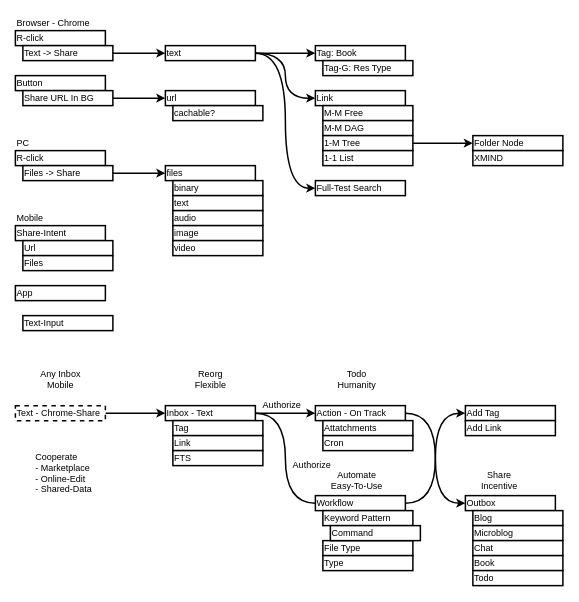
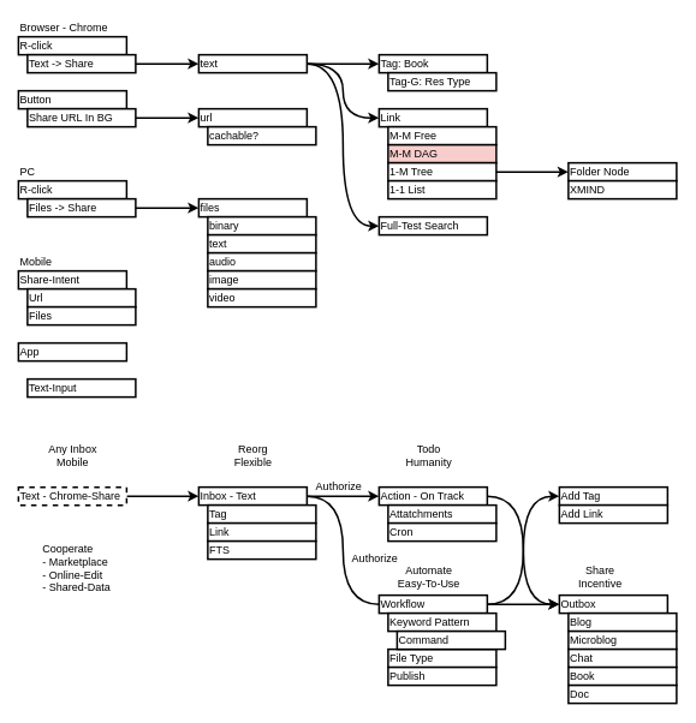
  <mxCell id="0" />
  <mxCell id="1" parent="0" />
  <mxCell id="2" value="url" style="rounded=0;whiteSpace=wrap;html=1;align=left;strokeWidth=2;fontStyle=0" vertex="1" parent="1"><mxGeometry x="220" y="120" width="120" height="20" as="geometry" /></mxCell>
  <mxCell id="3" value="" style="edgeStyle=orthogonalEdgeStyle;curved=1;rounded=0;orthogonalLoop=1;jettySize=auto;html=1;strokeWidth=2;fontStyle=0" edge="1" parent="1" source="6" target="15"><mxGeometry relative="1" as="geometry" /></mxCell>
  <mxCell id="4" style="edgeStyle=orthogonalEdgeStyle;curved=1;rounded=0;orthogonalLoop=1;jettySize=auto;html=1;exitX=1;exitY=0.5;exitDx=0;exitDy=0;entryX=0;entryY=0.5;entryDx=0;entryDy=0;strokeWidth=2;" edge="1" parent="1" source="6" target="27"><mxGeometry relative="1" as="geometry" /></mxCell>
  <mxCell id="5" style="edgeStyle=orthogonalEdgeStyle;curved=1;rounded=0;orthogonalLoop=1;jettySize=auto;html=1;exitX=1;exitY=0.5;exitDx=0;exitDy=0;entryX=0;entryY=0.5;entryDx=0;entryDy=0;strokeWidth=2;" edge="1" parent="1" source="6" target="33"><mxGeometry relative="1" as="geometry" /></mxCell>
  <mxCell id="6" value="text" style="rounded=0;whiteSpace=wrap;html=1;align=left;strokeWidth=2;fontStyle=0" vertex="1" parent="1"><mxGeometry x="220" y="60" width="120" height="20" as="geometry" /></mxCell>
  <mxCell id="7" value="R-click" style="rounded=0;whiteSpace=wrap;html=1;align=left;strokeWidth=2;fontStyle=0" vertex="1" parent="1"><mxGeometry x="20" y="40" width="120" height="20" as="geometry" /></mxCell>
  <mxCell id="8" value="files" style="rounded=0;whiteSpace=wrap;html=1;align=left;strokeWidth=2;fontStyle=0" vertex="1" parent="1"><mxGeometry x="220" y="220" width="120" height="20" as="geometry" /></mxCell>
  <mxCell id="9" value="Browser - Chrome" style="text;html=1;align=left;verticalAlign=middle;resizable=0;points=[];autosize=1;fontStyle=0;strokeWidth=2;" vertex="1" parent="1"><mxGeometry x="20" y="20" width="110" height="20" as="geometry" /></mxCell>
  <mxCell id="10" style="edgeStyle=orthogonalEdgeStyle;curved=1;rounded=0;orthogonalLoop=1;jettySize=auto;html=1;exitX=1;exitY=0.5;exitDx=0;exitDy=0;strokeWidth=2;fontStyle=0" edge="1" parent="1" source="11" target="6"><mxGeometry relative="1" as="geometry" /></mxCell>
  <mxCell id="11" value="Text -&amp;gt; Share" style="rounded=0;whiteSpace=wrap;html=1;align=left;strokeWidth=2;fontStyle=0" vertex="1" parent="1"><mxGeometry x="30" y="60" width="120" height="20" as="geometry" /></mxCell>
  <mxCell id="12" value="Button" style="rounded=0;whiteSpace=wrap;html=1;align=left;strokeWidth=2;fontStyle=0" vertex="1" parent="1"><mxGeometry x="20" y="100" width="120" height="20" as="geometry" /></mxCell>
  <mxCell id="13" style="edgeStyle=orthogonalEdgeStyle;rounded=0;orthogonalLoop=1;jettySize=auto;html=1;exitX=1;exitY=0.5;exitDx=0;exitDy=0;entryX=0;entryY=0.5;entryDx=0;entryDy=0;curved=1;strokeWidth=2;fontStyle=0" edge="1" parent="1" source="14" target="2"><mxGeometry relative="1" as="geometry" /></mxCell>
  <mxCell id="14" value="Share URL In BG" style="rounded=0;whiteSpace=wrap;html=1;align=left;strokeWidth=2;fontStyle=0" vertex="1" parent="1"><mxGeometry x="30" y="120" width="120" height="20" as="geometry" /></mxCell>
  <mxCell id="15" value="Tag: Book" style="rounded=0;whiteSpace=wrap;html=1;align=left;strokeWidth=2;fontStyle=0" vertex="1" parent="1"><mxGeometry x="420" y="60" width="120" height="20" as="geometry" /></mxCell>
  <mxCell id="16" value="Tag-G: Res Type" style="rounded=0;whiteSpace=wrap;html=1;align=left;strokeWidth=2;fontStyle=0" vertex="1" parent="1"><mxGeometry x="430" y="80" width="120" height="20" as="geometry" /></mxCell>
  <mxCell id="17" value="PC" style="text;html=1;align=left;verticalAlign=middle;resizable=0;points=[];autosize=1;fontStyle=0;strokeWidth=2;" vertex="1" parent="1"><mxGeometry x="20" y="180" width="30" height="20" as="geometry" /></mxCell>
  <mxCell id="18" value="R-click" style="rounded=0;whiteSpace=wrap;html=1;align=left;strokeWidth=2;fontStyle=0" vertex="1" parent="1"><mxGeometry x="20" y="200" width="120" height="20" as="geometry" /></mxCell>
  <mxCell id="19" style="edgeStyle=orthogonalEdgeStyle;curved=1;rounded=0;orthogonalLoop=1;jettySize=auto;html=1;exitX=1;exitY=0.5;exitDx=0;exitDy=0;entryX=0;entryY=0.5;entryDx=0;entryDy=0;strokeWidth=2;fontStyle=0" edge="1" parent="1" source="20" target="8"><mxGeometry relative="1" as="geometry" /></mxCell>
  <mxCell id="20" value="Files -&amp;gt; Share" style="rounded=0;whiteSpace=wrap;html=1;align=left;strokeWidth=2;fontStyle=0" vertex="1" parent="1"><mxGeometry x="30" y="220" width="120" height="20" as="geometry" /></mxCell>
  <mxCell id="21" value="Share-Intent" style="rounded=0;whiteSpace=wrap;html=1;align=left;strokeWidth=2;fontStyle=0" vertex="1" parent="1"><mxGeometry x="20" y="300" width="120" height="20" as="geometry" /></mxCell>
  <mxCell id="22" value="Mobile" style="text;html=1;align=left;verticalAlign=middle;resizable=0;points=[];autosize=1;fontStyle=0;strokeWidth=2;" vertex="1" parent="1"><mxGeometry x="20" y="280" width="50" height="20" as="geometry" /></mxCell>
  <mxCell id="23" value="Url" style="rounded=0;whiteSpace=wrap;html=1;align=left;strokeWidth=2;fontStyle=0" vertex="1" parent="1"><mxGeometry x="30" y="320" width="120" height="20" as="geometry" /></mxCell>
  <mxCell id="24" value="Files" style="rounded=0;whiteSpace=wrap;html=1;align=left;strokeWidth=2;fontStyle=0" vertex="1" parent="1"><mxGeometry x="30" y="340" width="120" height="20" as="geometry" /></mxCell>
  <mxCell id="25" value="App" style="rounded=0;whiteSpace=wrap;html=1;align=left;strokeWidth=2;fontStyle=0" vertex="1" parent="1"><mxGeometry x="20" y="380" width="120" height="20" as="geometry" /></mxCell>
  <mxCell id="26" value="Text-Input" style="rounded=0;whiteSpace=wrap;html=1;align=left;strokeWidth=2;fontStyle=0" vertex="1" parent="1"><mxGeometry x="30" y="420" width="120" height="20" as="geometry" /></mxCell>
  <mxCell id="27" value="Link" style="rounded=0;whiteSpace=wrap;html=1;align=left;strokeWidth=2;fontStyle=0" vertex="1" parent="1"><mxGeometry x="420" y="120" width="120" height="20" as="geometry" /></mxCell>
  <mxCell id="28" value="M-M Free" style="rounded=0;whiteSpace=wrap;html=1;align=left;strokeWidth=2;fontStyle=0" vertex="1" parent="1"><mxGeometry x="430" y="140" width="120" height="20" as="geometry" /></mxCell>
- <mxCell id="29" value="M-M DAG" style="rounded=0;whiteSpace=wrap;html=1;align=left;strokeWidth=2;fontStyle=0" vertex="1" parent="1"><mxGeometry x="430" y="160" width="120" height="20" as="geometry" /></mxCell>
+ <mxCell id="29" value="M-M DAG" style="rounded=0;whiteSpace=wrap;html=1;align=left;strokeWidth=2;fontStyle=0;fillColor=#f8cecc;" vertex="1" parent="1"><mxGeometry x="430" y="160" width="120" height="20" as="geometry" /></mxCell>
  <mxCell id="30" value="" style="edgeStyle=orthogonalEdgeStyle;curved=1;rounded=0;orthogonalLoop=1;jettySize=auto;html=1;strokeWidth=2;" edge="1" parent="1" source="31" target="57"><mxGeometry relative="1" as="geometry" /></mxCell>
  <mxCell id="31" value="1-M Tree" style="rounded=0;whiteSpace=wrap;html=1;align=left;strokeWidth=2;fontStyle=0" vertex="1" parent="1"><mxGeometry x="430" y="180" width="120" height="20" as="geometry" /></mxCell>
  <mxCell id="32" value="1-1 List" style="rounded=0;whiteSpace=wrap;html=1;align=left;strokeWidth=2;fontStyle=0" vertex="1" parent="1"><mxGeometry x="430" y="200" width="120" height="20" as="geometry" /></mxCell>
  <mxCell id="33" value="Full-Test Search" style="rounded=0;whiteSpace=wrap;html=1;align=left;strokeWidth=2;fontStyle=0" vertex="1" parent="1"><mxGeometry x="420" y="240" width="120" height="20" as="geometry" /></mxCell>
  <mxCell id="34" value="binary" style="rounded=0;whiteSpace=wrap;html=1;align=left;strokeWidth=2;fontStyle=0" vertex="1" parent="1"><mxGeometry x="230" y="240" width="120" height="20" as="geometry" /></mxCell>
  <mxCell id="35" value="text" style="rounded=0;whiteSpace=wrap;html=1;align=left;strokeWidth=2;fontStyle=0" vertex="1" parent="1"><mxGeometry x="230" y="260" width="120" height="20" as="geometry" /></mxCell>
  <mxCell id="36" value="audio" style="rounded=0;whiteSpace=wrap;html=1;align=left;strokeWidth=2;fontStyle=0" vertex="1" parent="1"><mxGeometry x="230" y="280" width="120" height="20" as="geometry" /></mxCell>
  <mxCell id="37" value="image" style="rounded=0;whiteSpace=wrap;html=1;align=left;strokeWidth=2;fontStyle=0" vertex="1" parent="1"><mxGeometry x="230" y="300" width="120" height="20" as="geometry" /></mxCell>
  <mxCell id="38" value="video" style="rounded=0;whiteSpace=wrap;html=1;align=left;strokeWidth=2;fontStyle=0" vertex="1" parent="1"><mxGeometry x="230" y="320" width="120" height="20" as="geometry" /></mxCell>
  <mxCell id="39" value="cachable?" style="rounded=0;whiteSpace=wrap;html=1;align=left;strokeWidth=2;fontStyle=0" vertex="1" parent="1"><mxGeometry x="230" y="140" width="120" height="20" as="geometry" /></mxCell>
  <mxCell id="40" style="edgeStyle=orthogonalEdgeStyle;curved=1;rounded=0;orthogonalLoop=1;jettySize=auto;html=1;exitX=1;exitY=0.5;exitDx=0;exitDy=0;strokeWidth=2;" edge="1" parent="1" source="41" target="44"><mxGeometry relative="1" as="geometry" /></mxCell>
  <mxCell id="41" value="Text - Chrome-Share" style="rounded=0;whiteSpace=wrap;html=1;align=left;strokeWidth=2;fontStyle=0;dashed=1;" vertex="1" parent="1"><mxGeometry x="20" y="540" width="120" height="20" as="geometry" /></mxCell>
  <mxCell id="42" value="" style="edgeStyle=orthogonalEdgeStyle;curved=1;rounded=0;orthogonalLoop=1;jettySize=auto;html=1;strokeWidth=2;" edge="1" parent="1" source="44" target="46"><mxGeometry relative="1" as="geometry" /></mxCell>
  <mxCell id="43" style="edgeStyle=orthogonalEdgeStyle;curved=1;rounded=0;orthogonalLoop=1;jettySize=auto;html=1;exitX=1;exitY=0.5;exitDx=0;exitDy=0;entryX=0;entryY=0.5;entryDx=0;entryDy=0;strokeWidth=2;endArrow=none;" edge="1" parent="1" source="44" target="52"><mxGeometry relative="1" as="geometry" /></mxCell>
  <mxCell id="44" value="Inbox - Text" style="rounded=0;whiteSpace=wrap;html=1;align=left;strokeWidth=2;fontStyle=0" vertex="1" parent="1"><mxGeometry x="220" y="540" width="120" height="20" as="geometry" /></mxCell>
  <mxCell id="45" style="edgeStyle=orthogonalEdgeStyle;curved=1;rounded=0;orthogonalLoop=1;jettySize=auto;html=1;exitX=1;exitY=0.5;exitDx=0;exitDy=0;entryX=0;entryY=0.5;entryDx=0;entryDy=0;strokeWidth=2;" edge="1" parent="1" source="46" target="64"><mxGeometry relative="1" as="geometry" /></mxCell>
  <mxCell id="46" value="Action - On Track" style="rounded=0;whiteSpace=wrap;html=1;align=left;strokeWidth=2;fontStyle=0" vertex="1" parent="1"><mxGeometry x="420" y="540" width="120" height="20" as="geometry" /></mxCell>
  <mxCell id="47" value="Tag" style="rounded=0;whiteSpace=wrap;html=1;align=left;strokeWidth=2;fontStyle=0" vertex="1" parent="1"><mxGeometry x="230" y="560" width="120" height="20" as="geometry" /></mxCell>
  <mxCell id="48" value="Link" style="rounded=0;whiteSpace=wrap;html=1;align=left;strokeWidth=2;fontStyle=0" vertex="1" parent="1"><mxGeometry x="230" y="580" width="120" height="20" as="geometry" /></mxCell>
  <mxCell id="49" value="Attatchments" style="rounded=0;whiteSpace=wrap;html=1;align=left;strokeWidth=2;fontStyle=0" vertex="1" parent="1"><mxGeometry x="430" y="560" width="120" height="20" as="geometry" /></mxCell>
  <mxCell id="50" value="Cron" style="rounded=0;whiteSpace=wrap;html=1;align=left;strokeWidth=2;fontStyle=0" vertex="1" parent="1"><mxGeometry x="430" y="580" width="120" height="20" as="geometry" /></mxCell>
+ <mxCell id="51" style="edgeStyle=orthogonalEdgeStyle;curved=1;rounded=0;orthogonalLoop=1;jettySize=auto;html=1;exitX=1;exitY=0.5;exitDx=0;exitDy=0;strokeWidth=2;" edge="1" parent="1" source="52" target="64"><mxGeometry relative="1" as="geometry" /></mxCell>
  <mxCell id="52" value="Workflow" style="rounded=0;whiteSpace=wrap;html=1;align=left;strokeWidth=2;fontStyle=0" vertex="1" parent="1"><mxGeometry x="420" y="660" width="120" height="20" as="geometry" /></mxCell>
  <mxCell id="53" value="" style="edgeStyle=orthogonalEdgeStyle;curved=1;rounded=0;orthogonalLoop=1;jettySize=auto;html=1;strokeWidth=2;entryX=0;entryY=0.5;entryDx=0;entryDy=0;exitX=1;exitY=0.5;exitDx=0;exitDy=0;" edge="1" parent="1" source="52" target="56"><mxGeometry relative="1" as="geometry" /></mxCell>
  <mxCell id="54" value="Keyword Pattern" style="rounded=0;whiteSpace=wrap;html=1;align=left;strokeWidth=2;fontStyle=0" vertex="1" parent="1"><mxGeometry x="430" y="680" width="120" height="20" as="geometry" /></mxCell>
  <mxCell id="55" value="File Type" style="rounded=0;whiteSpace=wrap;html=1;align=left;strokeWidth=2;fontStyle=0" vertex="1" parent="1"><mxGeometry x="430" y="720" width="120" height="20" as="geometry" /></mxCell>
  <mxCell id="56" value="Add Tag" style="rounded=0;whiteSpace=wrap;html=1;align=left;strokeWidth=2;fontStyle=0" vertex="1" parent="1"><mxGeometry x="620" y="540" width="120" height="20" as="geometry" /></mxCell>
  <mxCell id="57" value="Folder Node" style="rounded=0;whiteSpace=wrap;html=1;align=left;strokeWidth=2;fontStyle=0" vertex="1" parent="1"><mxGeometry x="630" y="180" width="120" height="20" as="geometry" /></mxCell>
  <mxCell id="58" value="XMIND" style="rounded=0;whiteSpace=wrap;html=1;align=left;strokeWidth=2;fontStyle=0" vertex="1" parent="1"><mxGeometry x="630" y="200" width="120" height="20" as="geometry" /></mxCell>
  <mxCell id="59" value="Add Link" style="rounded=0;whiteSpace=wrap;html=1;align=left;strokeWidth=2;fontStyle=0" vertex="1" parent="1"><mxGeometry x="620" y="560" width="120" height="20" as="geometry" /></mxCell>
  <mxCell id="60" value="Command" style="rounded=0;whiteSpace=wrap;html=1;align=left;strokeWidth=2;fontStyle=0" vertex="1" parent="1"><mxGeometry x="440" y="700" width="120" height="20" as="geometry" /></mxCell>
- <mxCell id="61" value="Type" style="rounded=0;whiteSpace=wrap;html=1;align=left;strokeWidth=2;fontStyle=0" vertex="1" parent="1"><mxGeometry x="430" y="740" width="120" height="20" as="geometry" /></mxCell>
+ <mxCell id="61" value="Publish" style="rounded=0;whiteSpace=wrap;html=1;align=left;strokeWidth=2;fontStyle=0" vertex="1" parent="1"><mxGeometry x="430" y="740" width="120" height="20" as="geometry" /></mxCell>
  <mxCell id="62" value="Authorize" style="text;html=1;align=center;verticalAlign=middle;resizable=0;points=[];autosize=1;" vertex="1" parent="1"><mxGeometry x="380" y="610" width="70" height="20" as="geometry" /></mxCell>
  <mxCell id="63" value="Authorize" style="text;html=1;align=center;verticalAlign=middle;resizable=0;points=[];autosize=1;" vertex="1" parent="1"><mxGeometry x="340" y="530" width="70" height="20" as="geometry" /></mxCell>
  <mxCell id="64" value="Outbox" style="rounded=0;whiteSpace=wrap;html=1;align=left;strokeWidth=2;fontStyle=0" vertex="1" parent="1"><mxGeometry x="620" y="660" width="120" height="20" as="geometry" /></mxCell>
  <mxCell id="65" value="Blog" style="rounded=0;whiteSpace=wrap;html=1;align=left;strokeWidth=2;fontStyle=0" vertex="1" parent="1"><mxGeometry x="630" y="680" width="120" height="20" as="geometry" /></mxCell>
  <mxCell id="66" value="Microblog" style="rounded=0;whiteSpace=wrap;html=1;align=left;strokeWidth=2;fontStyle=0" vertex="1" parent="1"><mxGeometry x="630" y="700" width="120" height="20" as="geometry" /></mxCell>
  <mxCell id="67" value="Chat" style="rounded=0;whiteSpace=wrap;html=1;align=left;strokeWidth=2;fontStyle=0" vertex="1" parent="1"><mxGeometry x="630" y="720" width="120" height="20" as="geometry" /></mxCell>
  <mxCell id="68" value="Book" style="rounded=0;whiteSpace=wrap;html=1;align=left;strokeWidth=2;fontStyle=0" vertex="1" parent="1"><mxGeometry x="630" y="740" width="120" height="20" as="geometry" /></mxCell>
- <mxCell id="69" value="Todo" style="rounded=0;whiteSpace=wrap;html=1;align=left;strokeWidth=2;fontStyle=0" vertex="1" parent="1"><mxGeometry x="630" y="760" width="120" height="20" as="geometry" /></mxCell>
+ <mxCell id="69" value="Doc" style="rounded=0;whiteSpace=wrap;html=1;align=left;strokeWidth=2;fontStyle=0" vertex="1" parent="1"><mxGeometry x="630" y="760" width="120" height="20" as="geometry" /></mxCell>
  <mxCell id="70" value="Any Inbox&lt;br&gt;Mobile" style="text;html=1;align=center;verticalAlign=middle;resizable=0;points=[];autosize=1;" vertex="1" parent="1"><mxGeometry x="40" y="490" width="80" height="30" as="geometry" /></mxCell>
  <mxCell id="71" value="Reorg&lt;br&gt;Flexible" style="text;html=1;align=center;verticalAlign=middle;resizable=0;points=[];autosize=1;" vertex="1" parent="1"><mxGeometry x="250" y="490" width="60" height="30" as="geometry" /></mxCell>
  <mxCell id="72" value="FTS" style="rounded=0;whiteSpace=wrap;html=1;align=left;strokeWidth=2;fontStyle=0" vertex="1" parent="1"><mxGeometry x="230" y="600" width="120" height="20" as="geometry" /></mxCell>
  <mxCell id="73" value="Todo&lt;br&gt;Humanity" style="text;html=1;align=center;verticalAlign=middle;resizable=0;points=[];autosize=1;" vertex="1" parent="1"><mxGeometry x="440" y="490" width="70" height="30" as="geometry" /></mxCell>
  <mxCell id="74" value="Automate&lt;br&gt;Easy-To-Use" style="text;html=1;align=center;verticalAlign=middle;resizable=0;points=[];autosize=1;" vertex="1" parent="1"><mxGeometry x="435" y="625" width="80" height="30" as="geometry" /></mxCell>
  <mxCell id="75" value="Share&lt;br&gt;Incentive" style="text;html=1;align=center;verticalAlign=middle;resizable=0;points=[];autosize=1;" vertex="1" parent="1"><mxGeometry x="635" y="625" width="60" height="30" as="geometry" /></mxCell>
  <mxCell id="76" value="Cooperate&lt;br&gt;- Marketplace&lt;br&gt;- Online-Edit&lt;br&gt;- Shared-Data" style="text;html=1;align=left;verticalAlign=middle;resizable=0;points=[];autosize=1;" vertex="1" parent="1"><mxGeometry x="45" y="600" width="90" height="60" as="geometry" /></mxCell>
